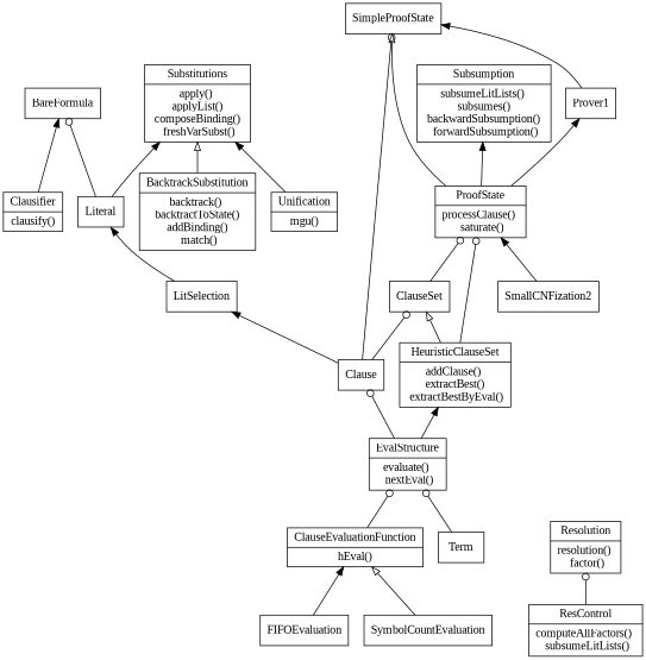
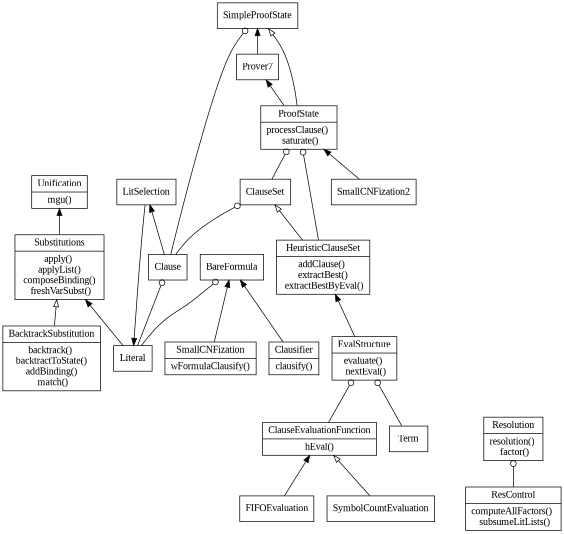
  digraph {
    fontname="Liberation Serif"
    rankdir=BT
    node [fontname="Liberation Serif" shape=record]
    edge [fontname="Liberation Serif"]
    n1 [label="{BacktrackSubstitution | backtrack() \n backtractToState() \n addBinding() \n match()}"]
    n2 [label="{Substitutions | apply() \n applyList() \n composeBinding() \n freshVarSubst()}"]
    BareFormula [shape=box]
    Clause [shape=box]
    ClauseSet [shape=box]
    LitSelection [shape=box]
    SimpleProofState [shape=box]
    n8 [label="{ProofState | processClause() \n saturate() }"]
    Literal [shape=box]
    n10 [label="{ClauseEvaluationFunction | hEval()}"]
    n11 [label="{EvalStructure | evaluate() \n nextEval()}"]
    n12 [label="{HeuristicClauseSet | addClause() \n extractBest() \n extractBestByEval()}"]
    n13 [label="{Clausifier | clausify()}"]
-   n14 [label="{Subsumption | subsumeLitLists() \n subsumes() \n backwardSubsumption() \n forwardSubsumption()}"]
-   n15 [label=Prover1 shape=box]
+   n15 [label=Prover7 shape=box]
    FIFOEvaluation [shape=box]
    n17 [label="{ResControl | computeAllFactors() \n subsumeLitLists()}"]
    n18 [label="{Resolution | resolution() \n factor()}"]
    n19 [label=SmallCNFization2 shape=box]
    n20 [label="{Unification | mgu()}"]
+   n21 [label="{SmallCNFization | wFormulaClausify()}"]
    SymbolCountEvaluation [shape=box]
    Term [shape=box]
    n1 -> n2 [arrowhead=empty]
    Clause -> ClauseSet [arrowhead=odot]
    Clause -> LitSelection
    Clause -> SimpleProofState [arrowhead=odot]
    ClauseSet -> n8 [arrowhead=odot]
    LitSelection -> Literal
    n8 -> SimpleProofState [arrowhead=empty]
-   n8 -> n14
    n8 -> n15
    Literal -> n2
    Literal -> BareFormula [arrowhead=odot]
-   n11 -> Clause [arrowhead=odot]
+   Literal -> Clause [arrowhead=odot]
    n10 -> n11 [arrowhead=odot]
    n11 -> n12 [arrowhead=normal]
    n12 -> ClauseSet [arrowhead=empty]
    n12 -> n8 [arrowhead=odot]
    n13 -> BareFormula
    n15 -> SimpleProofState
    FIFOEvaluation -> n10 [arrowhead=normal]
    n17 -> n18 [arrowhead=odot]
    n19 -> n8
-   n20 -> n2
+   n2 -> n20
+   n21 -> BareFormula
    SymbolCountEvaluation -> n10 [arrowhead=empty]
    Term -> n11 [arrowhead=odot]
  }
